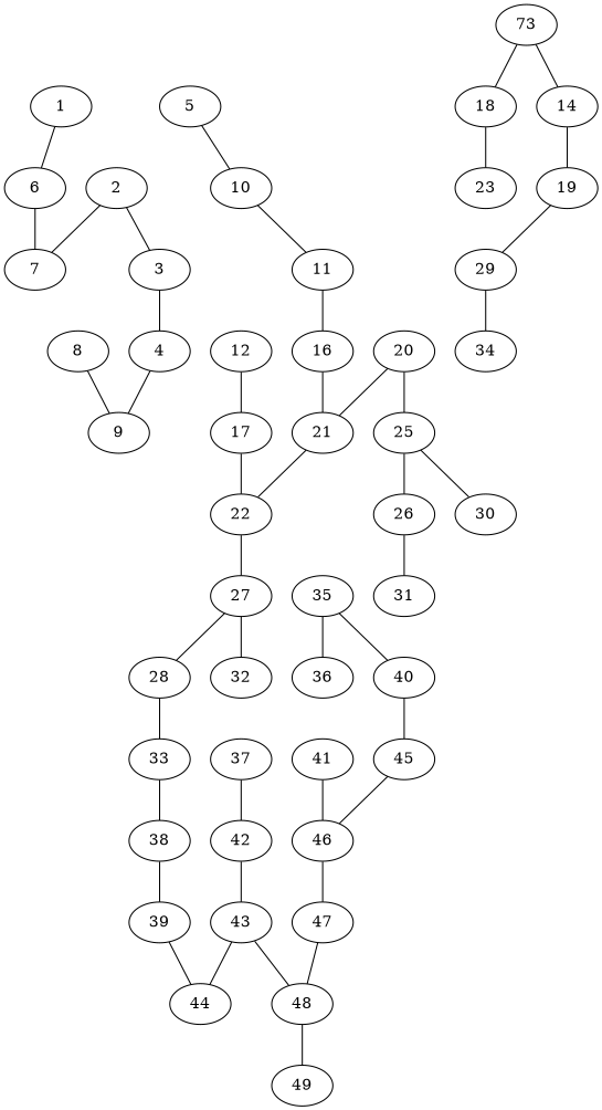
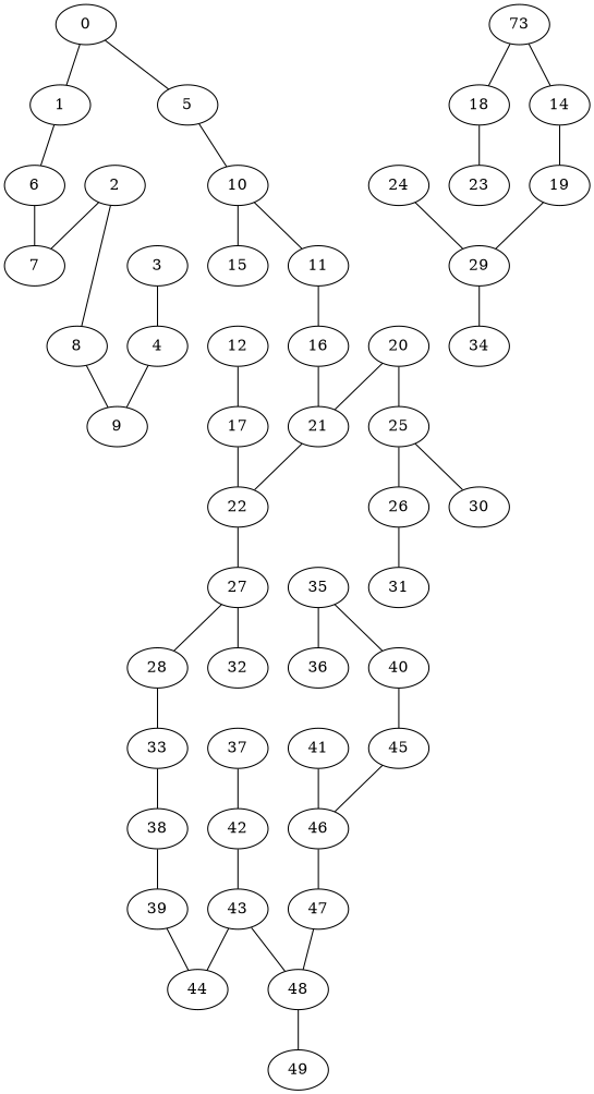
  graph {
+   0
    1
    5
    6
    10
    7
    43
    48
    44
    49
+   24
    29
    34
    41
    46
    47
    39
    4
    9
    3
    11
+   15
    16
    21
    35
    36
    40
    45
    2
    18
    23
    25
    30
    26
    31
    22
    8
    19
    33
    38
    n41 [label=73]
    14
    28
    20
    27
    32
    42
    37
    17
    12
+   0 -- 1
+   0 -- 5
    1 -- 6
    5 -- 10
    6 -- 7
    10 -- 11
+   10 -- 15
    43 -- 48
    43 -- 44
    48 -- 49
+   24 -- 29
    29 -- 34
    41 -- 46
    46 -- 47
    47 -- 48
    39 -- 44
    4 -- 9
    3 -- 4
    11 -- 16
    16 -- 21
    21 -- 22
    35 -- 36
    35 -- 40
    40 -- 45
    45 -- 46
    2 -- 7
-   2 -- 3
+   2 -- 8
    18 -- 23
    25 -- 30
    25 -- 26
    26 -- 31
    22 -- 27
    8 -- 9
    19 -- 29
    33 -- 38
    38 -- 39
    n41 -- 18
    n41 -- 14
    14 -- 19
    28 -- 33
    20 -- 21
    20 -- 25
    27 -- 28
    27 -- 32
    42 -- 43
    37 -- 42
    17 -- 22
    12 -- 17
  }
